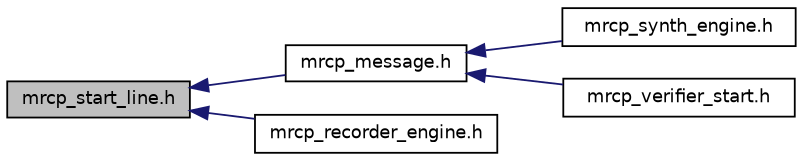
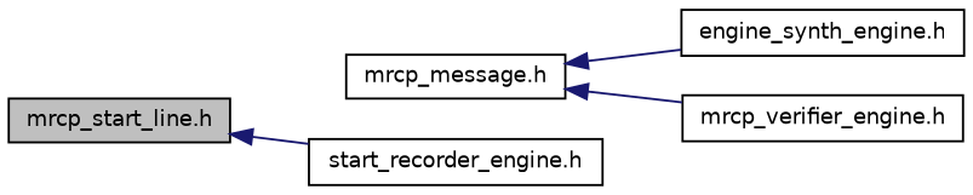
  digraph {
    rankdir=LR
    node [color=black fillcolor=white fontname=Helvetica fontsize=10 shape=record style=filled]
    edge [color=midnightblue dir=back fontname=Helvetica fontsize=10 labelfontname=Helvetica labelfontsize=10 style=solid]
    n1 [fillcolor=grey75 fontcolor=black height=0.2 label="mrcp_start_line.h" width=0.4]
    n2 [height=0.2 label="mrcp_message.h" width=0.4]
-   n3 [height=0.2 label="mrcp_recorder_engine.h" width=0.4]
-   n4 [height=0.2 label="mrcp_synth_engine.h" width=0.4]
-   n5 [height=0.2 label="mrcp_verifier_start.h" width=0.4]
-   n1 -> n2
+   n3 [height=0.2 label="start_recorder_engine.h" width=0.4]
+   n4 [height=0.2 label="engine_synth_engine.h" width=0.4]
+   n5 [height=0.2 label="mrcp_verifier_engine.h" width=0.4]
    n1 -> n3
    n2 -> n4
    n2 -> n5
  }
